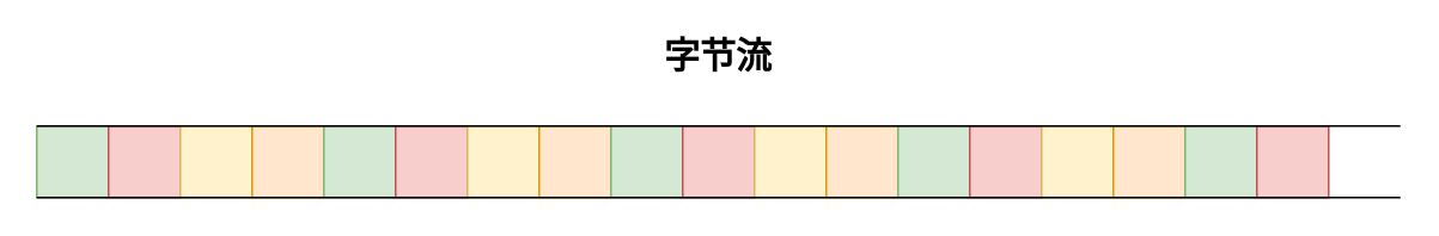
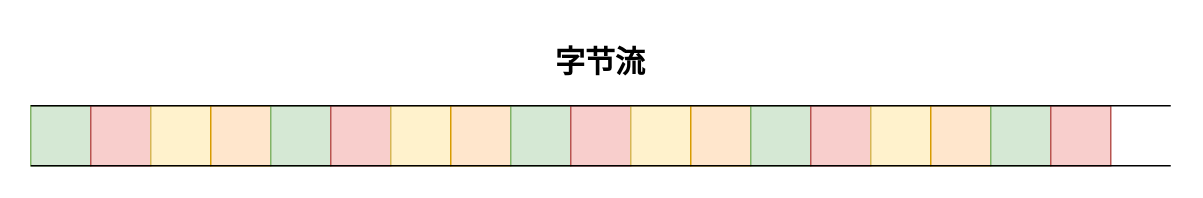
  <mxCell id="0" />
  <mxCell id="1" parent="0" />
  <mxCell id="2" value="" style="rounded=0;whiteSpace=wrap;html=1;fillColor=#d5e8d4;strokeColor=#82b366;" parent="1" vertex="1"><mxGeometry x="20" y="70" width="40" height="40" as="geometry" /></mxCell>
  <mxCell id="3" value="" style="rounded=0;whiteSpace=wrap;html=1;fillColor=#f8cecc;strokeColor=#b85450;" parent="1" vertex="1"><mxGeometry x="60" y="70" width="40" height="40" as="geometry" /></mxCell>
  <mxCell id="4" value="" style="rounded=0;whiteSpace=wrap;html=1;fillColor=#fff2cc;strokeColor=#d6b656;" parent="1" vertex="1"><mxGeometry x="100" y="70" width="40" height="40" as="geometry" /></mxCell>
  <mxCell id="5" value="" style="rounded=0;whiteSpace=wrap;html=1;fillColor=#ffe6cc;strokeColor=#d79b00;" parent="1" vertex="1"><mxGeometry x="140" y="70" width="40" height="40" as="geometry" /></mxCell>
  <mxCell id="6" value="" style="rounded=0;whiteSpace=wrap;html=1;fillColor=#d5e8d4;strokeColor=#82b366;" parent="1" vertex="1"><mxGeometry x="180" y="70" width="40" height="40" as="geometry" /></mxCell>
  <mxCell id="7" value="" style="rounded=0;whiteSpace=wrap;html=1;fillColor=#f8cecc;strokeColor=#b85450;" parent="1" vertex="1"><mxGeometry x="220" y="70" width="40" height="40" as="geometry" /></mxCell>
  <mxCell id="8" value="" style="rounded=0;whiteSpace=wrap;html=1;fillColor=#fff2cc;strokeColor=#d6b656;" parent="1" vertex="1"><mxGeometry x="260" y="70" width="40" height="40" as="geometry" /></mxCell>
  <mxCell id="9" value="" style="rounded=0;whiteSpace=wrap;html=1;fillColor=#ffe6cc;strokeColor=#d79b00;" parent="1" vertex="1"><mxGeometry x="300" y="70" width="40" height="40" as="geometry" /></mxCell>
  <mxCell id="10" value="" style="rounded=0;whiteSpace=wrap;html=1;fillColor=#d5e8d4;strokeColor=#82b366;" parent="1" vertex="1"><mxGeometry x="340" y="70" width="40" height="40" as="geometry" /></mxCell>
  <mxCell id="11" value="" style="rounded=0;whiteSpace=wrap;html=1;fillColor=#f8cecc;strokeColor=#b85450;" parent="1" vertex="1"><mxGeometry x="380" y="70" width="40" height="40" as="geometry" /></mxCell>
  <mxCell id="12" value="" style="rounded=0;whiteSpace=wrap;html=1;fillColor=#fff2cc;strokeColor=#d6b656;" parent="1" vertex="1"><mxGeometry x="420" y="70" width="40" height="40" as="geometry" /></mxCell>
  <mxCell id="13" value="" style="rounded=0;whiteSpace=wrap;html=1;fillColor=#ffe6cc;strokeColor=#d79b00;" parent="1" vertex="1"><mxGeometry x="460" y="70" width="40" height="40" as="geometry" /></mxCell>
  <mxCell id="14" value="" style="rounded=0;whiteSpace=wrap;html=1;fillColor=#d5e8d4;strokeColor=#82b366;" parent="1" vertex="1"><mxGeometry x="500" y="70" width="40" height="40" as="geometry" /></mxCell>
  <mxCell id="15" value="" style="rounded=0;whiteSpace=wrap;html=1;fillColor=#f8cecc;strokeColor=#b85450;" parent="1" vertex="1"><mxGeometry x="540" y="70" width="40" height="40" as="geometry" /></mxCell>
  <mxCell id="16" value="" style="rounded=0;whiteSpace=wrap;html=1;fillColor=#fff2cc;strokeColor=#d6b656;" parent="1" vertex="1"><mxGeometry x="580" y="70" width="40" height="40" as="geometry" /></mxCell>
  <mxCell id="17" value="" style="rounded=0;whiteSpace=wrap;html=1;fillColor=#ffe6cc;strokeColor=#d79b00;" parent="1" vertex="1"><mxGeometry x="620" y="70" width="40" height="40" as="geometry" /></mxCell>
  <mxCell id="18" value="" style="rounded=0;whiteSpace=wrap;html=1;fillColor=#d5e8d4;strokeColor=#82b366;" parent="1" vertex="1"><mxGeometry x="660" y="70" width="40" height="40" as="geometry" /></mxCell>
  <mxCell id="19" value="" style="rounded=0;whiteSpace=wrap;html=1;fillColor=#f8cecc;strokeColor=#b85450;" parent="1" vertex="1"><mxGeometry x="700" y="70" width="40" height="40" as="geometry" /></mxCell>
  <mxCell id="20" value="" style="endArrow=none;html=1;" parent="1" edge="1"><mxGeometry width="50" height="50" relative="1" as="geometry"><mxPoint x="20" y="70" as="sourcePoint" /><mxPoint x="780" y="70" as="targetPoint" /></mxGeometry></mxCell>
  <mxCell id="21" value="" style="endArrow=none;html=1;" parent="1" edge="1"><mxGeometry width="50" height="50" relative="1" as="geometry"><mxPoint x="20" y="110" as="sourcePoint" /><mxPoint x="780" y="110" as="targetPoint" /></mxGeometry></mxCell>
- <mxCell id="22" value="&lt;b&gt;&lt;font style=&quot;font-size: 20px&quot;&gt;字节流&lt;/font&gt;&lt;/b&gt;" style="text;html=1;strokeColor=none;fillColor=none;align=center;verticalAlign=middle;whiteSpace=wrap;rounded=0;" parent="1" vertex="1"><mxGeometry x="300" y="20" width="200" height="20" as="geometry" /></mxCell>
+ <mxCell id="22" value="&lt;b&gt;&lt;font style=&quot;font-size: 20px&quot;&gt;字节流&lt;/font&gt;&lt;/b&gt;" style="text;html=1;strokeColor=none;fillColor=none;align=center;verticalAlign=middle;whiteSpace=wrap;rounded=0;" parent="1" vertex="1"><mxGeometry x="300" y="30" width="200" height="20" as="geometry" /></mxCell>
